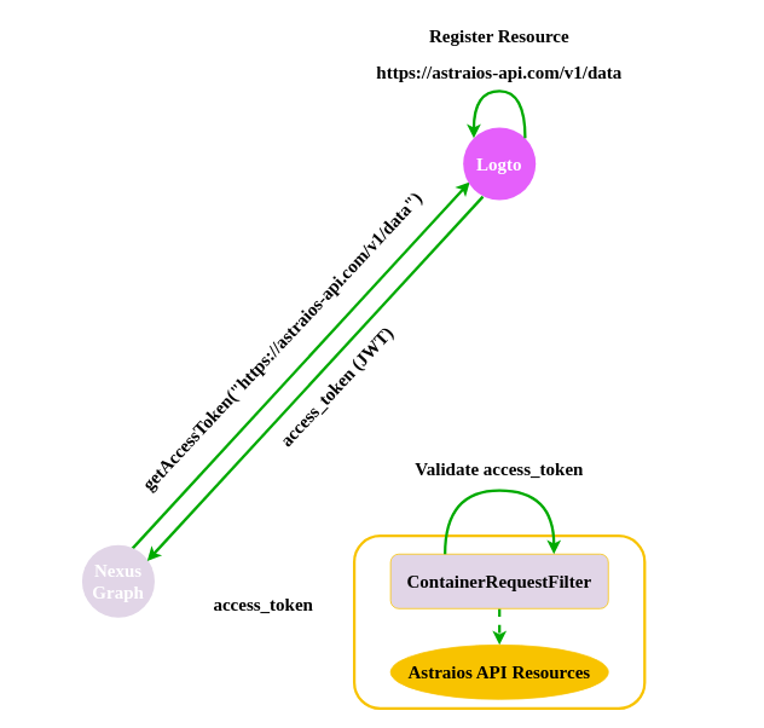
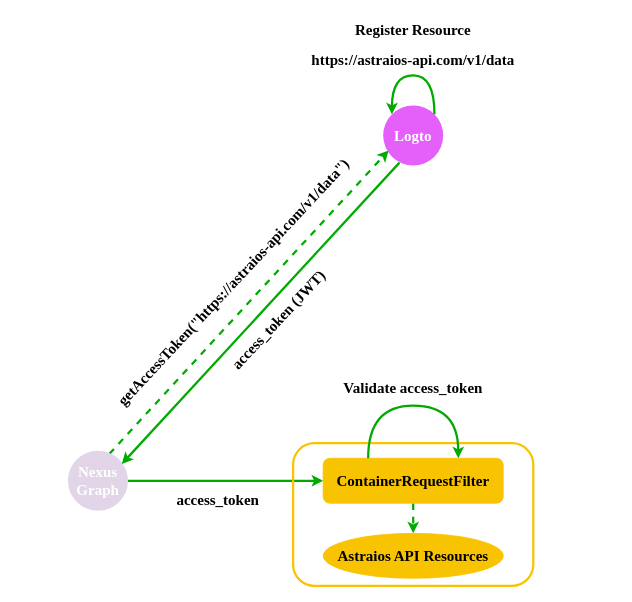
  <mxCell id="0" />
  <mxCell id="1" parent="0" />
- <mxCell id="2" style="rounded=0;orthogonalLoop=1;jettySize=auto;html=1;exitX=0.69;exitY=0.052;exitDx=0;exitDy=0;entryX=0.092;entryY=0.748;entryDx=0;entryDy=0;strokeWidth=3;startArrow=none;startFill=0;strokeColor=#00aa00;exitPerimeter=0;entryPerimeter=0;fontStyle=1" edge="1" parent="1" source="4" target="6"><mxGeometry relative="1" as="geometry" /></mxCell>
+ <mxCell id="2" style="rounded=0;orthogonalLoop=1;jettySize=auto;html=1;exitX=0.69;exitY=0.052;exitDx=0;exitDy=0;entryX=0.092;entryY=0.748;entryDx=0;entryDy=0;strokeWidth=3;startArrow=none;startFill=0;strokeColor=#00aa00;exitPerimeter=0;entryPerimeter=0;fontStyle=1;dashed=1;" edge="1" parent="1" source="4" target="6"><mxGeometry relative="1" as="geometry" /></mxCell>
+ <mxCell id="3" style="edgeStyle=orthogonalEdgeStyle;rounded=0;orthogonalLoop=1;jettySize=auto;html=1;exitX=1;exitY=0.5;exitDx=0;exitDy=0;entryX=0;entryY=0.5;entryDx=0;entryDy=0;strokeWidth=3;strokeColor=#00AA00;fontStyle=1" edge="1" parent="1" source="4" target="13"><mxGeometry relative="1" as="geometry" /></mxCell>
  <mxCell id="4" value="&lt;font face=&quot;Ubuntu&quot; color=&quot;#ffffff&quot;&gt;&lt;span style=&quot;font-size: 20px;&quot;&gt;&lt;span&gt;Nexus&lt;br&gt;Graph&lt;br&gt;&lt;/span&gt;&lt;/span&gt;&lt;/font&gt;" style="ellipse;whiteSpace=wrap;html=1;aspect=fixed;strokeColor=none;fillColor=#e1d5e7;fontStyle=1;" vertex="1" parent="1"><mxGeometry x="90" y="600" width="80" height="80" as="geometry" /></mxCell>
  <mxCell id="5" value="" style="rounded=1;whiteSpace=wrap;html=1;fillColor=none;strokeWidth=3;strokeColor=#F8C300;fontStyle=1" vertex="1" parent="1"><mxGeometry x="390" y="590" width="320" height="190" as="geometry" /></mxCell>
  <mxCell id="6" value="&lt;font face=&quot;Ubuntu&quot; color=&quot;#ffffff&quot;&gt;&lt;span style=&quot;font-size: 20px;&quot;&gt;&lt;span&gt;Logto&lt;br&gt;&lt;/span&gt;&lt;/span&gt;&lt;/font&gt;" style="ellipse;whiteSpace=wrap;html=1;aspect=fixed;strokeColor=none;fillColor=#E55FFB;fontStyle=1" vertex="1" parent="1"><mxGeometry x="510" y="140" width="80" height="80" as="geometry" /></mxCell>
  <mxCell id="7" value="getAccessToken(&quot;https://astraios-api.com/v1/data&quot;)" style="text;html=1;strokeColor=none;fillColor=none;align=center;verticalAlign=middle;whiteSpace=wrap;rounded=0;rotation=313;fontFamily=Ubuntu;fontStyle=1;fontSize=20;" vertex="1" parent="1"><mxGeometry x="40" y="360" width="540" height="30" as="geometry" /></mxCell>
  <mxCell id="8" style="rounded=0;orthogonalLoop=1;jettySize=auto;html=1;exitX=0.922;exitY=0.195;exitDx=0;exitDy=0;entryX=0.297;entryY=0.927;entryDx=0;entryDy=0;strokeWidth=3;startArrow=classic;startFill=1;strokeColor=#00aa00;exitPerimeter=0;entryPerimeter=0;endArrow=none;endFill=0;fontStyle=1" edge="1" parent="1"><mxGeometry relative="1" as="geometry"><mxPoint x="161.76" y="617.6" as="sourcePoint" /><mxPoint x="531.76" y="216.16" as="targetPoint" /></mxGeometry></mxCell>
  <mxCell id="9" value="access_token (JWT)" style="text;html=1;strokeColor=none;fillColor=none;align=center;verticalAlign=middle;whiteSpace=wrap;rounded=0;rotation=313;fontFamily=Ubuntu;fontStyle=1;fontSize=20;" vertex="1" parent="1"><mxGeometry x="100" y="410" width="540" height="30" as="geometry" /></mxCell>
  <mxCell id="10" style="edgeStyle=orthogonalEdgeStyle;rounded=0;orthogonalLoop=1;jettySize=auto;html=1;exitX=1;exitY=0;exitDx=0;exitDy=0;entryX=0;entryY=0;entryDx=0;entryDy=0;curved=1;strokeWidth=3;strokeColor=#00AA00;fontStyle=1" edge="1" parent="1" source="6" target="6"><mxGeometry relative="1" as="geometry"><Array as="points"><mxPoint x="578" y="100" /><mxPoint x="522" y="100" /></Array></mxGeometry></mxCell>
  <mxCell id="11" value="&lt;p style=&quot;line-height: 0%;&quot;&gt;Register Resource&lt;/p&gt;&lt;p style=&quot;line-height: 0%;&quot;&gt;&lt;br&gt;&lt;/p&gt;&lt;p style=&quot;line-height: 0%;&quot;&gt;https://astraios-api.com/v1/data&lt;br&gt;&lt;/p&gt;&lt;div&gt;&lt;br&gt;&lt;/div&gt;" style="text;html=1;strokeColor=none;fillColor=none;align=center;verticalAlign=middle;whiteSpace=wrap;rounded=0;rotation=0;fontFamily=Ubuntu;fontStyle=1;fontSize=20;" vertex="1" parent="1"><mxGeometry x="280" y="20" width="540" height="100" as="geometry" /></mxCell>
  <mxCell id="12" style="edgeStyle=orthogonalEdgeStyle;rounded=0;orthogonalLoop=1;jettySize=auto;html=1;exitX=0.5;exitY=1;exitDx=0;exitDy=0;entryX=0.5;entryY=0;entryDx=0;entryDy=0;strokeColor=#00AA00;strokeWidth=3;fontStyle=1;dashed=1;" edge="1" parent="1" source="13" target="14"><mxGeometry relative="1" as="geometry" /></mxCell>
- <mxCell id="13" value="&lt;font style=&quot;font-size: 20px;&quot; face=&quot;Ubuntu&quot;&gt;&lt;span&gt;ContainerRequestFilter&lt;/span&gt;&lt;/font&gt;" style="rounded=1;whiteSpace=wrap;html=1;fillColor=#e1d5e7;strokeColor=#F8C300;fontStyle=1;" vertex="1" parent="1"><mxGeometry x="430" y="610" width="240" height="60" as="geometry" /></mxCell>
+ <mxCell id="13" value="&lt;font style=&quot;font-size: 20px;&quot; face=&quot;Ubuntu&quot;&gt;&lt;span&gt;ContainerRequestFilter&lt;/span&gt;&lt;/font&gt;" style="rounded=1;whiteSpace=wrap;html=1;fillColor=#F8C300;strokeColor=#F8C300;fontStyle=1" vertex="1" parent="1"><mxGeometry x="430" y="610" width="240" height="60" as="geometry" /></mxCell>
  <mxCell id="14" value="&lt;font style=&quot;font-size: 20px;&quot; face=&quot;Ubuntu&quot;&gt;&lt;span&gt;Astraios API Resources&lt;/span&gt;&lt;/font&gt;" style="ellipse;whiteSpace=wrap;html=1;fillColor=#F8C300;strokeColor=#F8C300;fontStyle=1;" vertex="1" parent="1"><mxGeometry x="430" y="710" width="240" height="60" as="geometry" /></mxCell>
  <mxCell id="15" value="access_token" style="text;html=1;strokeColor=none;fillColor=none;align=center;verticalAlign=middle;whiteSpace=wrap;rounded=0;rotation=0;fontFamily=Ubuntu;fontStyle=1;fontSize=20;" vertex="1" parent="1"><mxGeometry x="20" y="650" width="540" height="30" as="geometry" /></mxCell>
  <mxCell id="16" style="edgeStyle=orthogonalEdgeStyle;rounded=0;orthogonalLoop=1;jettySize=auto;html=1;exitX=0.25;exitY=0;exitDx=0;exitDy=0;entryX=0.75;entryY=0;entryDx=0;entryDy=0;curved=1;strokeWidth=3;strokeColor=#00aa00;fontStyle=1" edge="1" parent="1" source="13" target="13"><mxGeometry relative="1" as="geometry"><Array as="points"><mxPoint x="490" y="540" /><mxPoint x="610" y="540" /></Array></mxGeometry></mxCell>
  <mxCell id="17" value="Validate access_token" style="text;html=1;strokeColor=none;fillColor=none;align=center;verticalAlign=middle;whiteSpace=wrap;rounded=0;rotation=0;fontFamily=Ubuntu;fontStyle=1;fontSize=20;" vertex="1" parent="1"><mxGeometry x="280" y="500" width="540" height="30" as="geometry" /></mxCell>
